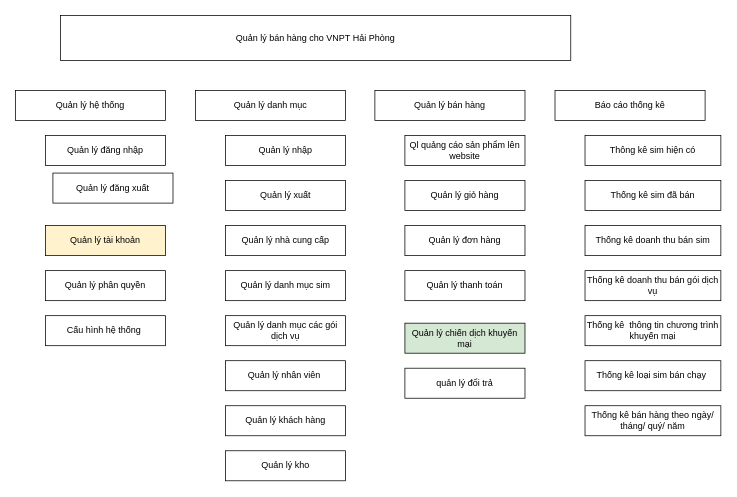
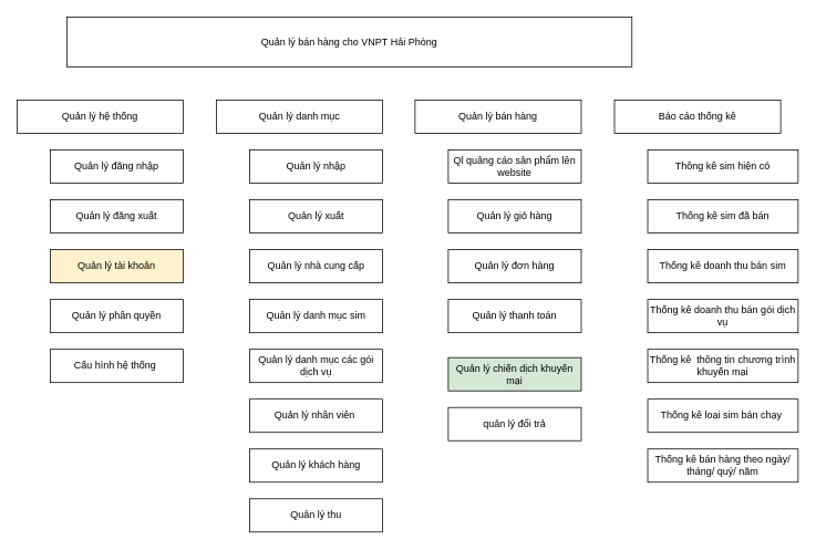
  <mxCell id="0" />
  <mxCell id="1" parent="0" />
  <mxCell id="2" value="Quản lý bán hàng cho VNPT Hải Phòng" style="rounded=0;whiteSpace=wrap;html=1;" vertex="1" parent="1"><mxGeometry x="80" y="20" width="680" height="60" as="geometry" /></mxCell>
  <mxCell id="3" value="Quản lý hệ thống" style="rounded=0;whiteSpace=wrap;html=1;" vertex="1" parent="1"><mxGeometry x="20" y="120" width="200" height="40" as="geometry" /></mxCell>
  <mxCell id="4" value="Quản lý đăng nhập" style="rounded=0;whiteSpace=wrap;html=1;" vertex="1" parent="1"><mxGeometry x="60" y="180" width="160" height="40" as="geometry" /></mxCell>
- <mxCell id="5" value="Quản lý đăng xuất" style="rounded=0;whiteSpace=wrap;html=1;" vertex="1" parent="1"><mxGeometry x="70" y="230" width="160" height="40" as="geometry" /></mxCell>
+ <mxCell id="5" value="Quản lý đăng xuất" style="rounded=0;whiteSpace=wrap;html=1;" vertex="1" parent="1"><mxGeometry x="60" y="240" width="160" height="40" as="geometry" /></mxCell>
  <mxCell id="6" value="Quản lý tài khoản" style="rounded=0;whiteSpace=wrap;html=1;fillColor=#fff2cc;" vertex="1" parent="1"><mxGeometry x="60" y="300" width="160" height="40" as="geometry" /></mxCell>
  <mxCell id="7" value="Quản lý phân quyền" style="rounded=0;whiteSpace=wrap;html=1;" vertex="1" parent="1"><mxGeometry x="60" y="360" width="160" height="40" as="geometry" /></mxCell>
  <mxCell id="8" value="Quản lý danh mục" style="rounded=0;whiteSpace=wrap;html=1;" vertex="1" parent="1"><mxGeometry x="260" y="120" width="200" height="40" as="geometry" /></mxCell>
  <mxCell id="9" value="Quản lý nhập" style="rounded=0;whiteSpace=wrap;html=1;" vertex="1" parent="1"><mxGeometry x="300" y="180" width="160" height="40" as="geometry" /></mxCell>
  <mxCell id="10" value="Quản lý xuất" style="rounded=0;whiteSpace=wrap;html=1;" vertex="1" parent="1"><mxGeometry x="300" y="240" width="160" height="40" as="geometry" /></mxCell>
  <mxCell id="11" value="Quản lý nhà cung cấp" style="rounded=0;whiteSpace=wrap;html=1;" vertex="1" parent="1"><mxGeometry x="300" y="300" width="160" height="40" as="geometry" /></mxCell>
  <mxCell id="12" value="Quản lý danh mục sim" style="rounded=0;whiteSpace=wrap;html=1;" vertex="1" parent="1"><mxGeometry x="300" y="360" width="160" height="40" as="geometry" /></mxCell>
  <mxCell id="13" value="Quản lý bán hàng" style="rounded=0;whiteSpace=wrap;html=1;" vertex="1" parent="1"><mxGeometry x="499" y="120" width="200" height="40" as="geometry" /></mxCell>
  <mxCell id="14" value="Ql quảng cáo sản phẩm lên website" style="rounded=0;whiteSpace=wrap;html=1;" vertex="1" parent="1"><mxGeometry x="539" y="180" width="160" height="40" as="geometry" /></mxCell>
  <mxCell id="15" value="Quản lý giỏ hàng" style="rounded=0;whiteSpace=wrap;html=1;" vertex="1" parent="1"><mxGeometry x="539" y="240" width="160" height="40" as="geometry" /></mxCell>
  <mxCell id="16" value="Quản lý thanh toán" style="rounded=0;whiteSpace=wrap;html=1;" vertex="1" parent="1"><mxGeometry x="539" y="360" width="160" height="40" as="geometry" /></mxCell>
  <mxCell id="17" value="Quản lý đơn hàng" style="rounded=0;whiteSpace=wrap;html=1;" vertex="1" parent="1"><mxGeometry x="539" y="300" width="160" height="40" as="geometry" /></mxCell>
  <mxCell id="18" value="Báo cáo thống kê" style="rounded=0;whiteSpace=wrap;html=1;" vertex="1" parent="1"><mxGeometry x="739" y="120" width="200" height="40" as="geometry" /></mxCell>
  <mxCell id="19" value="Thông kê sim hiện có" style="rounded=0;whiteSpace=wrap;html=1;" vertex="1" parent="1"><mxGeometry x="779" y="180" width="181" height="40" as="geometry" /></mxCell>
  <mxCell id="20" value="Thống kê doanh thu bán sim" style="rounded=0;whiteSpace=wrap;html=1;" vertex="1" parent="1"><mxGeometry x="779" y="300" width="181" height="40" as="geometry" /></mxCell>
  <mxCell id="21" value="Thống kê doanh thu bán gói dịch vụ" style="rounded=0;whiteSpace=wrap;html=1;" vertex="1" parent="1"><mxGeometry x="779" y="360" width="181" height="40" as="geometry" /></mxCell>
  <mxCell id="22" value="Thống kê&amp;nbsp; thông tin chương trình khuyến mại" style="rounded=0;whiteSpace=wrap;html=1;" vertex="1" parent="1"><mxGeometry x="779" y="420" width="181" height="40" as="geometry" /></mxCell>
  <mxCell id="23" value="Cấu hình hệ thống&amp;nbsp;" style="rounded=0;whiteSpace=wrap;html=1;" vertex="1" parent="1"><mxGeometry x="60" y="420" width="160" height="40" as="geometry" /></mxCell>
  <mxCell id="24" value="Quản lý nhân viên&amp;nbsp;" style="rounded=0;whiteSpace=wrap;html=1;" vertex="1" parent="1"><mxGeometry x="300" y="480" width="160" height="40" as="geometry" /></mxCell>
  <mxCell id="25" value="Quản lý khách hàng" style="rounded=0;whiteSpace=wrap;html=1;" vertex="1" parent="1"><mxGeometry x="300" y="540" width="160" height="40" as="geometry" /></mxCell>
- <mxCell id="26" value="Quản lý kho" style="rounded=0;whiteSpace=wrap;html=1;" vertex="1" parent="1"><mxGeometry x="300" y="600" width="160" height="40" as="geometry" /></mxCell>
+ <mxCell id="26" value="Quản lý thu" style="rounded=0;whiteSpace=wrap;html=1;" vertex="1" parent="1"><mxGeometry x="300" y="600" width="160" height="40" as="geometry" /></mxCell>
  <mxCell id="27" value="Thống kê sim đã bán" style="rounded=0;whiteSpace=wrap;html=1;" vertex="1" parent="1"><mxGeometry x="779" y="240" width="181" height="40" as="geometry" /></mxCell>
  <mxCell id="28" value="Quản lý danh mục các gói dịch vụ" style="rounded=0;whiteSpace=wrap;html=1;" vertex="1" parent="1"><mxGeometry x="300" y="420" width="160" height="40" as="geometry" /></mxCell>
  <mxCell id="29" value="Thống kê loại sim bán chạy&amp;nbsp;" style="rounded=0;whiteSpace=wrap;html=1;" vertex="1" parent="1"><mxGeometry x="779" y="480" width="181" height="40" as="geometry" /></mxCell>
  <mxCell id="30" value="Quản lý chiến dịch khuyến mại" style="rounded=0;whiteSpace=wrap;html=1;fillColor=#d5e8d4;" vertex="1" parent="1"><mxGeometry x="539" y="430" width="160" height="40" as="geometry" /></mxCell>
  <mxCell id="31" value="quản lý đổi trả" style="rounded=0;whiteSpace=wrap;html=1;" vertex="1" parent="1"><mxGeometry x="539" y="490" width="160" height="40" as="geometry" /></mxCell>
  <mxCell id="32" value="Thống kê bán hàng theo ngày/ tháng/ quý/ năm" style="rounded=0;whiteSpace=wrap;html=1;" vertex="1" parent="1"><mxGeometry x="779" y="540" width="181" height="40" as="geometry" /></mxCell>
